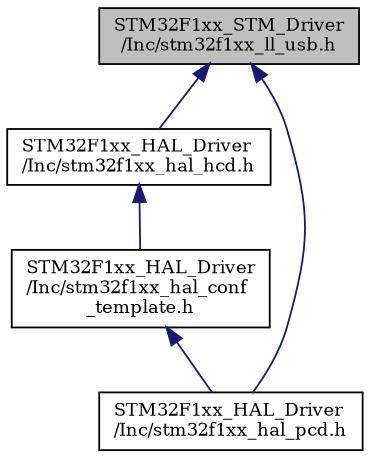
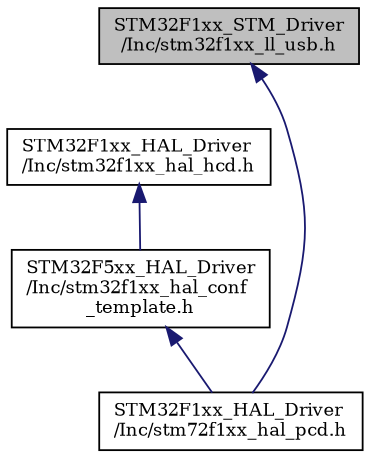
  digraph {
    fontname="DejaVu Serif"
    node [color=black fillcolor=white fontname="DejaVu Serif" fontsize=10 shape=record style=filled]
    edge [color=midnightblue dir=back fontname="DejaVu Serif" fontsize=10 labelfontname=Helvetica labelfontsize=10 style=solid]
    n1 [fillcolor=grey75 fontcolor=black height=0.2 label="STM32F1xx_STM_Driver\l/Inc/stm32f1xx_ll_usb.h" width=0.4]
    n2 [height=0.2 label="STM32F1xx_HAL_Driver\l/Inc/stm32f1xx_hal_hcd.h" width=0.4]
-   n3 [height=0.2 label="STM32F1xx_HAL_Driver\l/Inc/stm32f1xx_hal_pcd.h" width=0.4]
-   n4 [height=0.2 label="STM32F1xx_HAL_Driver\l/Inc/stm32f1xx_hal_conf\l_template.h" width=0.4]
-   n1 -> n2
+   n3 [height=0.2 label="STM32F1xx_HAL_Driver\l/Inc/stm72f1xx_hal_pcd.h" width=0.4]
+   n4 [height=0.2 label="STM32F5xx_HAL_Driver\l/Inc/stm32f1xx_hal_conf\l_template.h" width=0.4]
    n1 -> n3
    n2 -> n4
    n4 -> n3
  }
